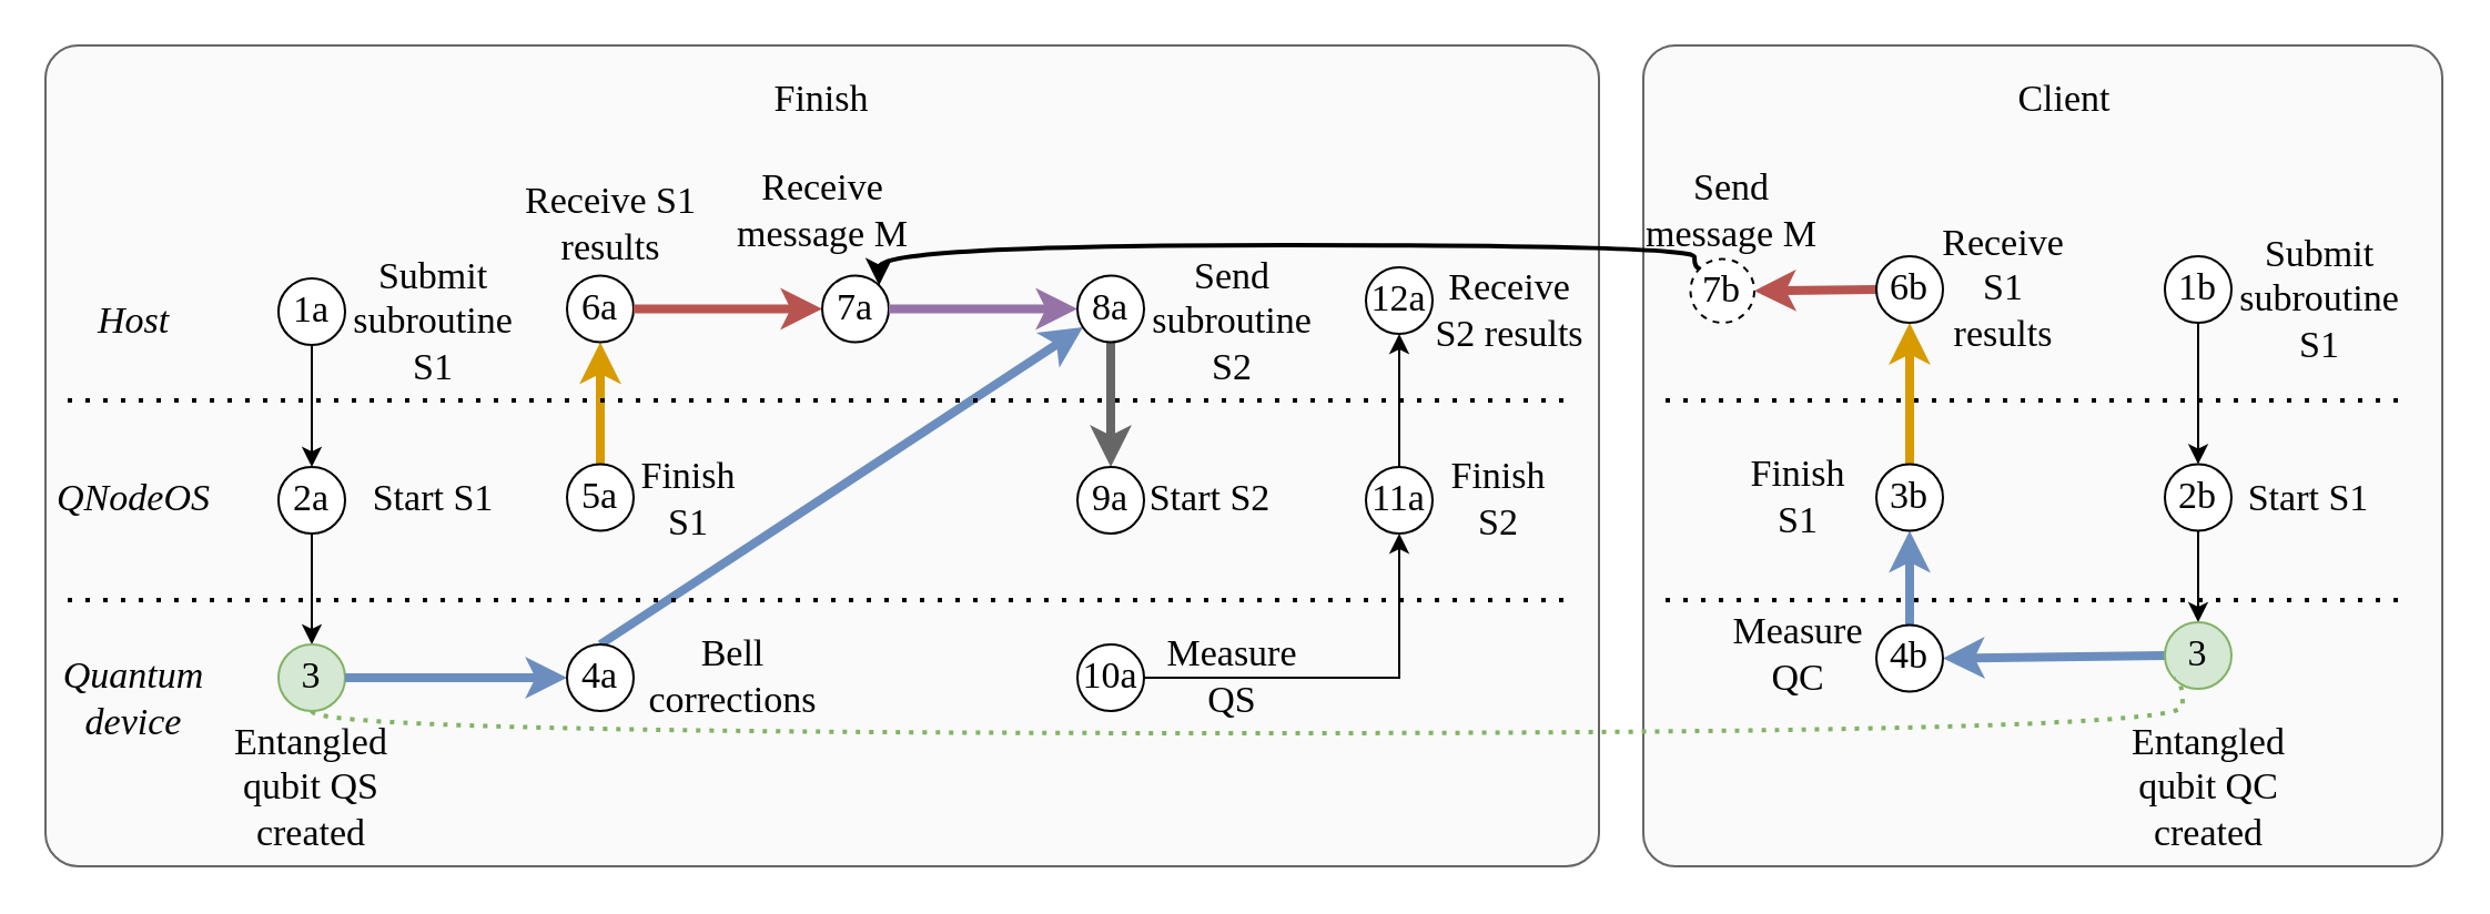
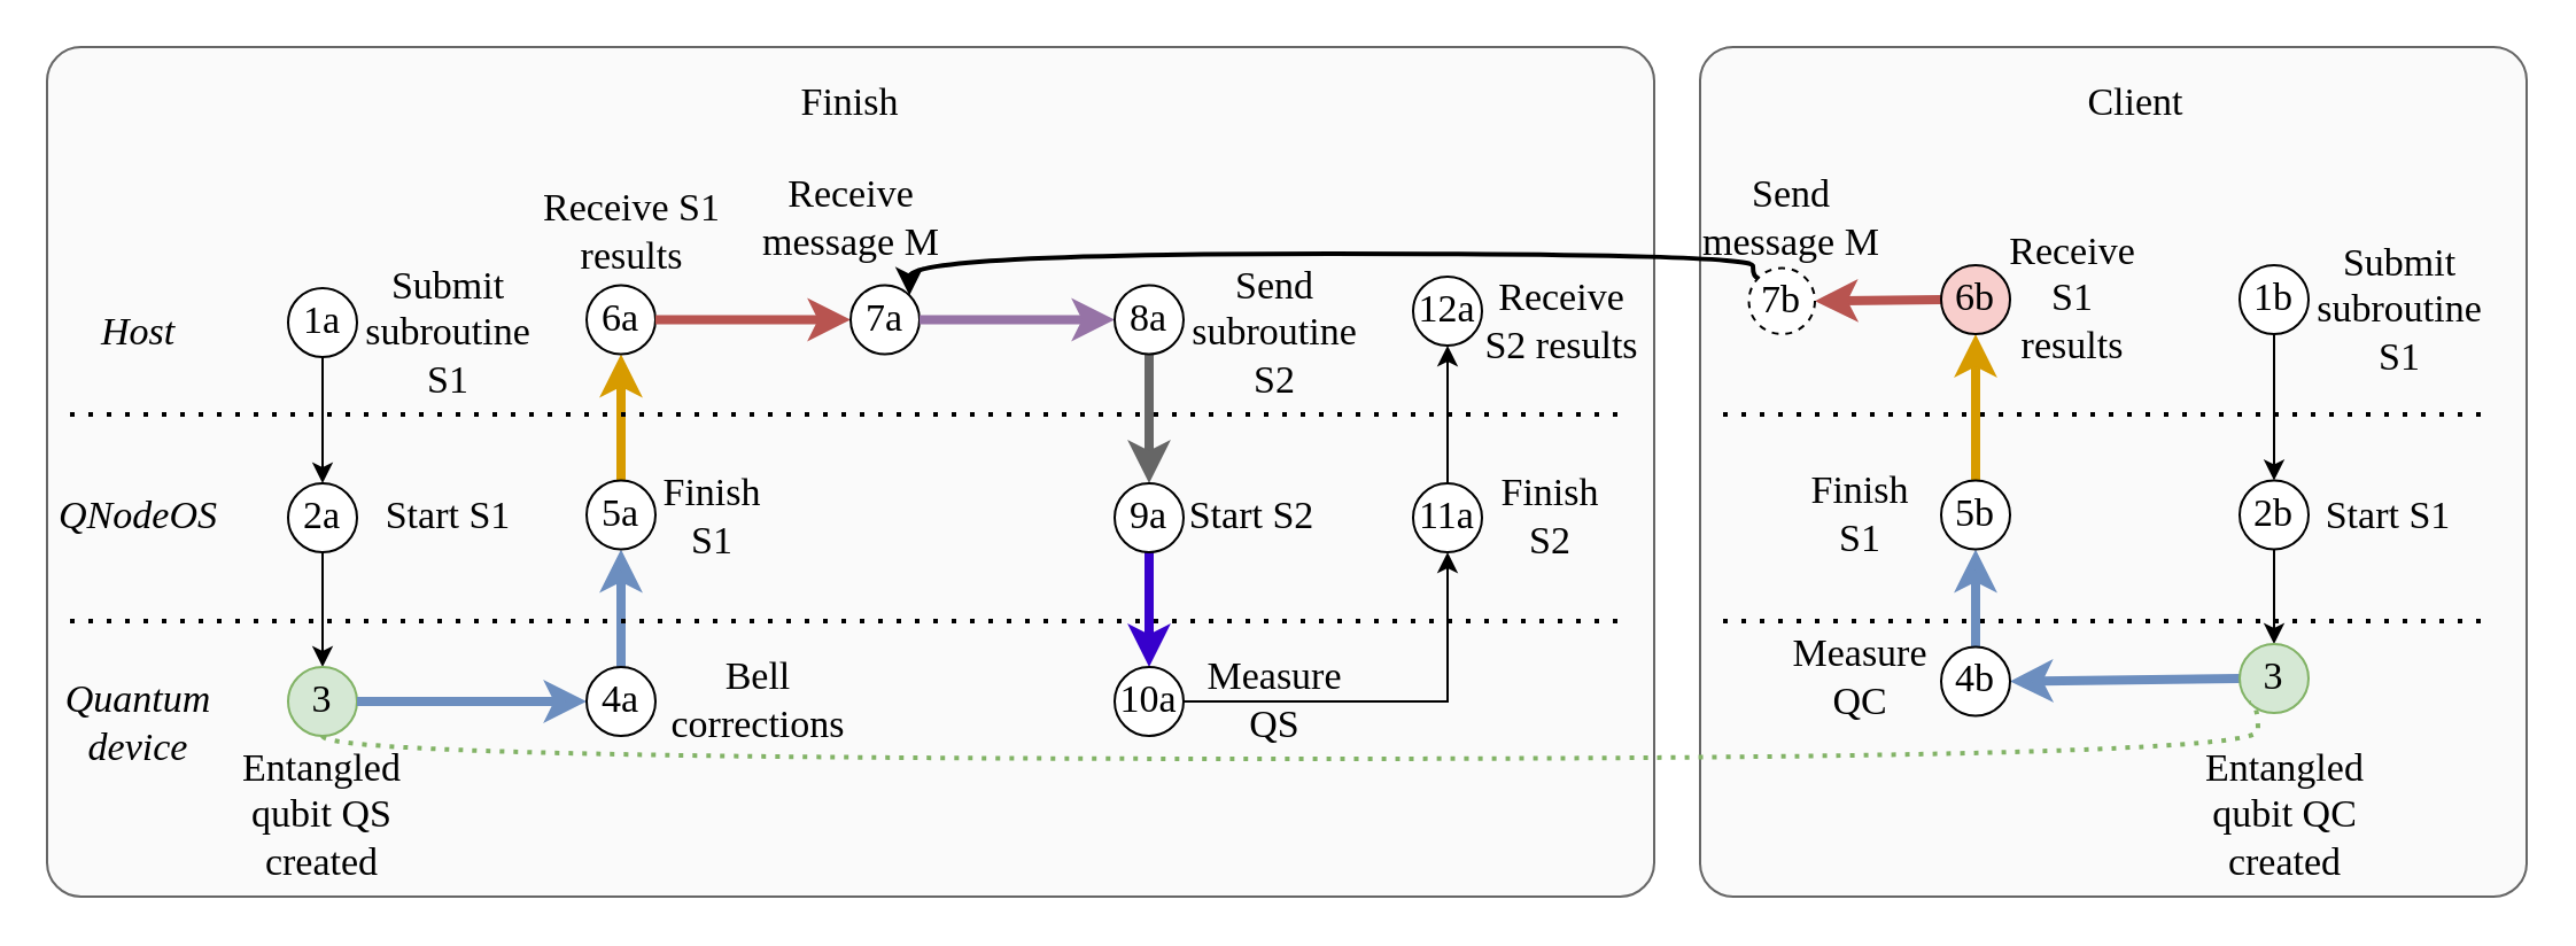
  <mxCell id="0" />
  <mxCell id="1" parent="0" />
  <mxCell id="2" value="" style="rounded=1;whiteSpace=wrap;html=1;fillColor=#FAFAFA;fontColor=#333333;strokeColor=#666666;arcSize=4;fontSize=17;fontFamily=Times New Roman;" vertex="1" parent="1"><mxGeometry x="740" y="20" width="360" height="370" as="geometry" /></mxCell>
  <mxCell id="3" value="" style="rounded=1;whiteSpace=wrap;html=1;fillColor=#FAFAFA;fontColor=#333333;strokeColor=#666666;arcSize=4;fontSize=17;fontFamily=Times New Roman;" vertex="1" parent="1"><mxGeometry x="20" y="20" width="700" height="370" as="geometry" /></mxCell>
  <mxCell id="4" style="edgeStyle=none;html=1;exitX=0.5;exitY=1;exitDx=0;exitDy=0;entryX=0.5;entryY=0;entryDx=0;entryDy=0;fontSize=17;fontFamily=Times New Roman;" parent="1" source="5" target="8" edge="1"><mxGeometry relative="1" as="geometry" /></mxCell>
  <mxCell id="5" value="1a" style="ellipse;whiteSpace=wrap;html=1;aspect=fixed;fontSize=17;fontFamily=Times New Roman;" parent="1" vertex="1"><mxGeometry x="125" y="125" width="30" height="30" as="geometry" /></mxCell>
  <mxCell id="6" value="Submit subroutine S1" style="text;html=1;align=center;verticalAlign=middle;whiteSpace=wrap;rounded=0;fontSize=17;fontFamily=Times New Roman;" parent="1" vertex="1"><mxGeometry x="155" y="130" width="80" height="30" as="geometry" /></mxCell>
  <mxCell id="7" style="edgeStyle=none;html=1;exitX=0.5;exitY=1;exitDx=0;exitDy=0;entryX=0.5;entryY=0;entryDx=0;entryDy=0;fontSize=17;fontFamily=Times New Roman;" parent="1" source="8" target="10" edge="1"><mxGeometry relative="1" as="geometry" /></mxCell>
  <mxCell id="8" value="2a" style="ellipse;whiteSpace=wrap;html=1;aspect=fixed;fontSize=17;fontFamily=Times New Roman;" parent="1" vertex="1"><mxGeometry x="125" y="210" width="30" height="30" as="geometry" /></mxCell>
  <mxCell id="9" value="Start S1" style="text;html=1;align=center;verticalAlign=middle;whiteSpace=wrap;rounded=0;fontSize=17;fontFamily=Times New Roman;" parent="1" vertex="1"><mxGeometry x="165" y="210" width="60" height="30" as="geometry" /></mxCell>
  <mxCell id="10" value="3" style="ellipse;whiteSpace=wrap;html=1;aspect=fixed;fillColor=#d5e8d4;strokeColor=#82b366;fontSize=17;fontFamily=Times New Roman;" parent="1" vertex="1"><mxGeometry x="125" y="290" width="30" height="30" as="geometry" /></mxCell>
  <mxCell id="11" style="edgeStyle=none;html=1;exitX=1;exitY=0.5;exitDx=0;exitDy=0;entryX=0;entryY=0.5;entryDx=0;entryDy=0;fillColor=#dae8fc;strokeColor=#6c8ebf;strokeWidth=4;fontSize=17;fontFamily=Times New Roman;" parent="1" source="10" target="14" edge="1"><mxGeometry relative="1" as="geometry" /></mxCell>
  <mxCell id="12" value="&lt;div style=&quot;font-size: 17px;&quot;&gt;Entangled qubit QS created&lt;/div&gt;" style="text;html=1;align=center;verticalAlign=middle;whiteSpace=wrap;rounded=0;fontSize=17;fontFamily=Times New Roman;" parent="1" vertex="1"><mxGeometry x="95" y="340" width="90" height="30" as="geometry" /></mxCell>
- <mxCell id="13" style="edgeStyle=none;html=1;exitX=0.5;exitY=0;exitDx=0;exitDy=0;fillColor=#dae8fc;strokeColor=#6c8ebf;strokeWidth=4;fontSize=17;fontFamily=Times New Roman;" parent="1" source="14" target="26" edge="1"><mxGeometry relative="1" as="geometry"><mxPoint x="270" y="240" as="targetPoint" /></mxGeometry></mxCell>
+ <mxCell id="13" style="edgeStyle=none;html=1;exitX=0.5;exitY=0;exitDx=0;exitDy=0;entryX=0.5;entryY=1;entryDx=0;entryDy=0;fillColor=#dae8fc;strokeColor=#6c8ebf;strokeWidth=4;fontSize=17;fontFamily=Times New Roman;" parent="1" source="14" target="17" edge="1"><mxGeometry relative="1" as="geometry"><mxPoint x="270" y="240" as="targetPoint" /></mxGeometry></mxCell>
  <mxCell id="14" value="4a" style="ellipse;whiteSpace=wrap;html=1;aspect=fixed;fontSize=17;fontFamily=Times New Roman;" parent="1" vertex="1"><mxGeometry x="255" y="290" width="30" height="30" as="geometry" /></mxCell>
  <mxCell id="15" value="Bell corrections" style="text;html=1;align=center;verticalAlign=middle;whiteSpace=wrap;rounded=0;fontSize=17;fontFamily=Times New Roman;" parent="1" vertex="1"><mxGeometry x="300" y="290" width="60" height="30" as="geometry" /></mxCell>
  <mxCell id="16" style="edgeStyle=none;html=1;exitX=0.5;exitY=0;exitDx=0;exitDy=0;entryX=0.5;entryY=1;entryDx=0;entryDy=0;fillColor=#ffe6cc;strokeColor=#d79b00;strokeWidth=4;fontSize=17;fontFamily=Times New Roman;" parent="1" source="17" target="19" edge="1"><mxGeometry relative="1" as="geometry" /></mxCell>
  <mxCell id="17" value="5a" style="ellipse;whiteSpace=wrap;html=1;aspect=fixed;fontSize=17;fontFamily=Times New Roman;" parent="1" vertex="1"><mxGeometry x="255" y="208.75" width="30" height="30" as="geometry" /></mxCell>
  <mxCell id="18" value="Finish S1" style="text;html=1;align=center;verticalAlign=middle;whiteSpace=wrap;rounded=0;fontSize=17;fontFamily=Times New Roman;" parent="1" vertex="1"><mxGeometry x="280" y="210" width="60" height="30" as="geometry" /></mxCell>
  <mxCell id="19" value="6a" style="ellipse;whiteSpace=wrap;html=1;aspect=fixed;fontSize=17;fontFamily=Times New Roman;" parent="1" vertex="1"><mxGeometry x="255" y="123.75" width="30" height="30" as="geometry" /></mxCell>
  <mxCell id="20" style="edgeStyle=none;html=1;exitX=1;exitY=0.5;exitDx=0;exitDy=0;entryX=0;entryY=0.5;entryDx=0;entryDy=0;fillColor=#f8cecc;strokeColor=#b85450;strokeWidth=4;fontSize=17;fontFamily=Times New Roman;" parent="1" source="19" target="22" edge="1"><mxGeometry relative="1" as="geometry" /></mxCell>
  <mxCell id="21" value="Receive S1&lt;div style=&quot;font-size: 17px;&quot;&gt;results&lt;/div&gt;" style="text;html=1;align=center;verticalAlign=middle;whiteSpace=wrap;rounded=0;fontSize=17;fontFamily=Times New Roman;" parent="1" vertex="1"><mxGeometry x="230" y="86.25" width="90" height="30" as="geometry" /></mxCell>
  <mxCell id="22" value="7a" style="ellipse;whiteSpace=wrap;html=1;aspect=fixed;fontSize=17;fontFamily=Times New Roman;" parent="1" vertex="1"><mxGeometry x="370" y="123.75" width="30" height="30" as="geometry" /></mxCell>
  <mxCell id="23" style="edgeStyle=none;html=1;exitX=1;exitY=0.5;exitDx=0;exitDy=0;entryX=0;entryY=0.5;entryDx=0;entryDy=0;fillColor=#e1d5e7;strokeColor=#9673a6;strokeWidth=4;fontSize=17;fontFamily=Times New Roman;" parent="1" source="22" target="26" edge="1"><mxGeometry relative="1" as="geometry" /></mxCell>
  <mxCell id="24" value="Receive&lt;div style=&quot;font-size: 17px;&quot;&gt;message M&lt;/div&gt;" style="text;html=1;align=center;verticalAlign=middle;whiteSpace=wrap;rounded=0;fontSize=17;fontFamily=Times New Roman;" parent="1" vertex="1"><mxGeometry x="327.5" y="80" width="85" height="30" as="geometry" /></mxCell>
  <mxCell id="25" style="edgeStyle=none;html=1;exitX=0.5;exitY=1;exitDx=0;exitDy=0;entryX=0.5;entryY=0;entryDx=0;entryDy=0;fillColor=#f5f5f5;strokeColor=#666666;strokeWidth=4;fontSize=17;fontFamily=Times New Roman;" parent="1" source="26" target="29" edge="1"><mxGeometry relative="1" as="geometry" /></mxCell>
  <mxCell id="26" value="8a" style="ellipse;whiteSpace=wrap;html=1;aspect=fixed;fontSize=17;fontFamily=Times New Roman;" parent="1" vertex="1"><mxGeometry x="485" y="123.75" width="30" height="30" as="geometry" /></mxCell>
  <mxCell id="27" value="Send subroutine S2" style="text;html=1;align=center;verticalAlign=middle;whiteSpace=wrap;rounded=0;fontSize=17;fontFamily=Times New Roman;" parent="1" vertex="1"><mxGeometry x="515" y="130" width="80" height="30" as="geometry" /></mxCell>
+ <mxCell id="28" style="edgeStyle=none;html=1;exitX=0.5;exitY=1;exitDx=0;exitDy=0;fillColor=#6a00ff;strokeColor=#3700CC;strokeWidth=4;fontSize=17;fontFamily=Times New Roman;" parent="1" source="29" target="31" edge="1"><mxGeometry relative="1" as="geometry" /></mxCell>
  <mxCell id="29" value="9a" style="ellipse;whiteSpace=wrap;html=1;aspect=fixed;fontSize=17;fontFamily=Times New Roman;" parent="1" vertex="1"><mxGeometry x="485" y="210" width="30" height="30" as="geometry" /></mxCell>
  <mxCell id="30" value="Start S2" style="text;html=1;align=center;verticalAlign=middle;whiteSpace=wrap;rounded=0;fontSize=17;fontFamily=Times New Roman;" parent="1" vertex="1"><mxGeometry x="515" y="210" width="60" height="30" as="geometry" /></mxCell>
  <mxCell id="31" value="10a" style="ellipse;whiteSpace=wrap;html=1;aspect=fixed;fontSize=17;fontFamily=Times New Roman;" parent="1" vertex="1"><mxGeometry x="485" y="290" width="30" height="30" as="geometry" /></mxCell>
  <mxCell id="32" style="edgeStyle=orthogonalEdgeStyle;html=1;exitX=1;exitY=0.5;exitDx=0;exitDy=0;entryX=0.5;entryY=1;entryDx=0;entryDy=0;rounded=0;curved=0;fontSize=17;fontFamily=Times New Roman;" parent="1" source="31" target="37" edge="1"><mxGeometry relative="1" as="geometry"><Array as="points"><mxPoint x="630" y="305" /></Array></mxGeometry></mxCell>
  <mxCell id="33" value="Measure QS" style="text;html=1;align=center;verticalAlign=middle;whiteSpace=wrap;rounded=0;fontSize=17;fontFamily=Times New Roman;" parent="1" vertex="1"><mxGeometry x="525" y="290" width="60" height="30" as="geometry" /></mxCell>
  <mxCell id="34" value="12a" style="ellipse;whiteSpace=wrap;html=1;aspect=fixed;fontSize=17;fontFamily=Times New Roman;" parent="1" vertex="1"><mxGeometry x="615" y="120" width="30" height="30" as="geometry" /></mxCell>
  <mxCell id="35" value="Receive S2 results" style="text;html=1;align=center;verticalAlign=middle;whiteSpace=wrap;rounded=0;fontSize=17;fontFamily=Times New Roman;" parent="1" vertex="1"><mxGeometry x="645" y="125" width="70" height="30" as="geometry" /></mxCell>
  <mxCell id="36" style="edgeStyle=none;html=1;exitX=0.5;exitY=0;exitDx=0;exitDy=0;entryX=0.5;entryY=1;entryDx=0;entryDy=0;fontSize=17;fontFamily=Times New Roman;" parent="1" source="37" target="34" edge="1"><mxGeometry relative="1" as="geometry" /></mxCell>
  <mxCell id="37" value="11a" style="ellipse;whiteSpace=wrap;html=1;aspect=fixed;fontSize=17;fontFamily=Times New Roman;" parent="1" vertex="1"><mxGeometry x="615" y="210" width="30" height="30" as="geometry" /></mxCell>
  <mxCell id="38" value="Finish S2" style="text;html=1;align=center;verticalAlign=middle;whiteSpace=wrap;rounded=0;fontSize=17;fontFamily=Times New Roman;" parent="1" vertex="1"><mxGeometry x="645" y="210" width="60" height="30" as="geometry" /></mxCell>
  <mxCell id="39" style="edgeStyle=none;html=1;exitX=0.5;exitY=1;exitDx=0;exitDy=0;entryX=0.5;entryY=0;entryDx=0;entryDy=0;fontSize=17;fontFamily=Times New Roman;" parent="1" source="40" target="43" edge="1"><mxGeometry relative="1" as="geometry" /></mxCell>
  <mxCell id="40" value="1b" style="ellipse;whiteSpace=wrap;html=1;aspect=fixed;fontSize=17;fontFamily=Times New Roman;" parent="1" vertex="1"><mxGeometry x="975" y="115" width="30" height="30" as="geometry" /></mxCell>
  <mxCell id="41" value="Submit subroutine S1" style="text;html=1;align=center;verticalAlign=middle;whiteSpace=wrap;rounded=0;fontSize=17;fontFamily=Times New Roman;" parent="1" vertex="1"><mxGeometry x="1005" y="120" width="80" height="30" as="geometry" /></mxCell>
  <mxCell id="42" style="edgeStyle=none;html=1;exitX=0.5;exitY=1;exitDx=0;exitDy=0;entryX=0.5;entryY=0;entryDx=0;entryDy=0;fontSize=17;fontFamily=Times New Roman;" parent="1" source="43" target="46" edge="1"><mxGeometry relative="1" as="geometry" /></mxCell>
  <mxCell id="43" value="2b" style="ellipse;whiteSpace=wrap;html=1;aspect=fixed;fontSize=17;fontFamily=Times New Roman;" parent="1" vertex="1"><mxGeometry x="975" y="208.75" width="30" height="30" as="geometry" /></mxCell>
  <mxCell id="44" value="Start S1" style="text;html=1;align=center;verticalAlign=middle;whiteSpace=wrap;rounded=0;fontSize=17;fontFamily=Times New Roman;" parent="1" vertex="1"><mxGeometry x="1010" y="210" width="60" height="30" as="geometry" /></mxCell>
  <mxCell id="45" style="edgeStyle=none;html=1;exitX=0;exitY=0.5;exitDx=0;exitDy=0;entryX=1;entryY=0.5;entryDx=0;entryDy=0;fillColor=#dae8fc;strokeColor=#6c8ebf;strokeWidth=4;fontSize=17;fontFamily=Times New Roman;" parent="1" source="46" target="49" edge="1"><mxGeometry relative="1" as="geometry" /></mxCell>
  <mxCell id="46" value="3" style="ellipse;whiteSpace=wrap;html=1;aspect=fixed;fillColor=#d5e8d4;strokeColor=#82b366;fontSize=17;fontFamily=Times New Roman;" parent="1" vertex="1"><mxGeometry x="975" y="280" width="30" height="30" as="geometry" /></mxCell>
  <mxCell id="47" value="&lt;div style=&quot;font-size: 17px;&quot;&gt;Entangled qubit QC created&lt;/div&gt;" style="text;html=1;align=center;verticalAlign=middle;whiteSpace=wrap;rounded=0;fontSize=17;fontFamily=Times New Roman;" parent="1" vertex="1"><mxGeometry x="950" y="340" width="90" height="30" as="geometry" /></mxCell>
  <mxCell id="48" style="edgeStyle=none;html=1;exitX=0.5;exitY=0;exitDx=0;exitDy=0;entryX=0.5;entryY=1;entryDx=0;entryDy=0;fillColor=#dae8fc;strokeColor=#6c8ebf;strokeWidth=4;fontSize=17;fontFamily=Times New Roman;" parent="1" source="49" target="52" edge="1"><mxGeometry relative="1" as="geometry"><mxPoint x="860" y="231.25" as="targetPoint" /></mxGeometry></mxCell>
  <mxCell id="49" value="4b" style="ellipse;whiteSpace=wrap;html=1;aspect=fixed;fontSize=17;fontFamily=Times New Roman;" parent="1" vertex="1"><mxGeometry x="845" y="281.25" width="30" height="30" as="geometry" /></mxCell>
  <mxCell id="50" value="Measure QC" style="text;html=1;align=center;verticalAlign=middle;whiteSpace=wrap;rounded=0;fontSize=17;fontFamily=Times New Roman;" parent="1" vertex="1"><mxGeometry x="780" y="280" width="60" height="30" as="geometry" /></mxCell>
  <mxCell id="51" style="edgeStyle=none;html=1;exitX=0.5;exitY=0;exitDx=0;exitDy=0;entryX=0.5;entryY=1;entryDx=0;entryDy=0;fillColor=#ffe6cc;strokeColor=#d79b00;strokeWidth=4;fontSize=17;fontFamily=Times New Roman;" parent="1" source="52" target="55" edge="1"><mxGeometry relative="1" as="geometry" /></mxCell>
- <mxCell id="52" value="3b" style="ellipse;whiteSpace=wrap;html=1;aspect=fixed;fontSize=17;fontFamily=Times New Roman;" parent="1" vertex="1"><mxGeometry x="845" y="208.75" width="30" height="30" as="geometry" /></mxCell>
+ <mxCell id="52" value="5b" style="ellipse;whiteSpace=wrap;html=1;aspect=fixed;fontSize=17;fontFamily=Times New Roman;" parent="1" vertex="1"><mxGeometry x="845" y="208.75" width="30" height="30" as="geometry" /></mxCell>
  <mxCell id="53" value="Finish S1" style="text;html=1;align=center;verticalAlign=middle;whiteSpace=wrap;rounded=0;fontSize=17;fontFamily=Times New Roman;" parent="1" vertex="1"><mxGeometry x="780" y="208.75" width="60" height="30" as="geometry" /></mxCell>
  <mxCell id="54" style="edgeStyle=none;html=1;exitX=0;exitY=0.5;exitDx=0;exitDy=0;entryX=1;entryY=0.5;entryDx=0;entryDy=0;fillColor=#f8cecc;strokeColor=#b85450;strokeWidth=4;fontSize=17;fontFamily=Times New Roman;" parent="1" source="55" target="58" edge="1"><mxGeometry relative="1" as="geometry" /></mxCell>
- <mxCell id="55" value="6b" style="ellipse;whiteSpace=wrap;html=1;aspect=fixed;fontSize=17;fontFamily=Times New Roman;" parent="1" vertex="1"><mxGeometry x="845" y="115" width="30" height="30" as="geometry" /></mxCell>
+ <mxCell id="55" value="6b" style="ellipse;whiteSpace=wrap;html=1;aspect=fixed;fontSize=17;fontFamily=Times New Roman;fillColor=#f8cecc;" parent="1" vertex="1"><mxGeometry x="845" y="115" width="30" height="30" as="geometry" /></mxCell>
  <mxCell id="56" value="Receive S1&lt;div style=&quot;font-size: 17px;&quot;&gt;results&lt;/div&gt;" style="text;html=1;align=center;verticalAlign=middle;whiteSpace=wrap;rounded=0;fontSize=17;fontFamily=Times New Roman;" parent="1" vertex="1"><mxGeometry x="870" y="115" width="65" height="30" as="geometry" /></mxCell>
  <mxCell id="57" style="edgeStyle=orthogonalEdgeStyle;html=1;exitX=0;exitY=0;exitDx=0;exitDy=0;entryX=1;entryY=0;entryDx=0;entryDy=0;curved=1;strokeWidth=2;fontSize=17;fontFamily=Times New Roman;" parent="1" source="58" target="22" edge="1"><mxGeometry relative="1" as="geometry"><Array as="points"><mxPoint x="763" y="110" /><mxPoint x="396" y="110" /></Array></mxGeometry></mxCell>
  <mxCell id="58" value="7b" style="ellipse;whiteSpace=wrap;html=1;aspect=fixed;fontSize=17;fontFamily=Times New Roman;dashed=1;" parent="1" vertex="1"><mxGeometry x="761.25" y="116.25" width="28.75" height="28.75" as="geometry" /></mxCell>
  <mxCell id="59" value="Send message M" style="text;html=1;align=center;verticalAlign=middle;whiteSpace=wrap;rounded=0;fontSize=17;fontFamily=Times New Roman;" parent="1" vertex="1"><mxGeometry x="740" y="80" width="80" height="30" as="geometry" /></mxCell>
  <mxCell id="60" value="" style="endArrow=none;dashed=1;html=1;dashPattern=1 3;strokeWidth=2;fontSize=17;fontFamily=Times New Roman;" parent="1" edge="1"><mxGeometry width="50" height="50" relative="1" as="geometry"><mxPoint x="30" y="180" as="sourcePoint" /><mxPoint x="710" y="180" as="targetPoint" /></mxGeometry></mxCell>
  <mxCell id="61" value="" style="endArrow=none;dashed=1;html=1;dashPattern=1 3;strokeWidth=2;fontSize=17;fontFamily=Times New Roman;" parent="1" edge="1"><mxGeometry width="50" height="50" relative="1" as="geometry"><mxPoint x="30" y="270" as="sourcePoint" /><mxPoint x="710" y="270" as="targetPoint" /></mxGeometry></mxCell>
  <mxCell id="62" value="Host" style="text;html=1;align=center;verticalAlign=middle;whiteSpace=wrap;rounded=0;fontStyle=2;fontSize=17;fontFamily=Times New Roman;" parent="1" vertex="1"><mxGeometry x="30" y="130" width="60" height="30" as="geometry" /></mxCell>
  <mxCell id="63" value="QNodeOS" style="text;html=1;align=center;verticalAlign=middle;whiteSpace=wrap;rounded=0;fontStyle=2;fontSize=17;fontFamily=Times New Roman;" parent="1" vertex="1"><mxGeometry x="30" y="210" width="60" height="30" as="geometry" /></mxCell>
  <mxCell id="64" value="Quantum device" style="text;html=1;align=center;verticalAlign=middle;whiteSpace=wrap;rounded=0;fontStyle=2;fontSize=17;fontFamily=Times New Roman;" parent="1" vertex="1"><mxGeometry x="30" y="300" width="60" height="30" as="geometry" /></mxCell>
  <mxCell id="65" value="Finish" style="text;html=1;align=center;verticalAlign=middle;whiteSpace=wrap;rounded=0;fontSize=17;fontFamily=Times New Roman;" parent="1" vertex="1"><mxGeometry x="340" y="30" width="60" height="30" as="geometry" /></mxCell>
  <mxCell id="66" value="Client" style="text;html=1;align=center;verticalAlign=middle;whiteSpace=wrap;rounded=0;fontSize=17;fontFamily=Times New Roman;" parent="1" vertex="1"><mxGeometry x="900" y="30" width="60" height="30" as="geometry" /></mxCell>
  <mxCell id="67" value="" style="endArrow=none;html=1;exitX=0.5;exitY=1;exitDx=0;exitDy=0;entryX=0;entryY=1;entryDx=0;entryDy=0;edgeStyle=orthogonalEdgeStyle;curved=1;startArrow=none;startFill=0;dashed=1;strokeWidth=2;fillColor=#d5e8d4;strokeColor=#82b366;dashPattern=1 2;fontSize=17;fontFamily=Times New Roman;endFill=0;" edge="1" parent="1" source="10" target="46"><mxGeometry width="50" height="50" relative="1" as="geometry"><mxPoint x="360" y="460" as="sourcePoint" /><mxPoint x="940" y="330" as="targetPoint" /><Array as="points"><mxPoint x="140" y="330" /><mxPoint x="983" y="330" /></Array></mxGeometry></mxCell>
  <mxCell id="68" value="" style="endArrow=none;dashed=1;html=1;dashPattern=1 3;strokeWidth=2;fontSize=17;fontFamily=Times New Roman;" edge="1" parent="1"><mxGeometry width="50" height="50" relative="1" as="geometry"><mxPoint x="750" y="180" as="sourcePoint" /><mxPoint x="1080" y="180" as="targetPoint" /></mxGeometry></mxCell>
  <mxCell id="69" value="" style="endArrow=none;dashed=1;html=1;dashPattern=1 3;strokeWidth=2;fontSize=17;fontFamily=Times New Roman;" edge="1" parent="1"><mxGeometry width="50" height="50" relative="1" as="geometry"><mxPoint x="750" y="270" as="sourcePoint" /><mxPoint x="1080" y="270" as="targetPoint" /></mxGeometry></mxCell>
